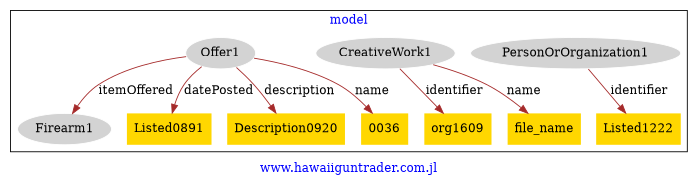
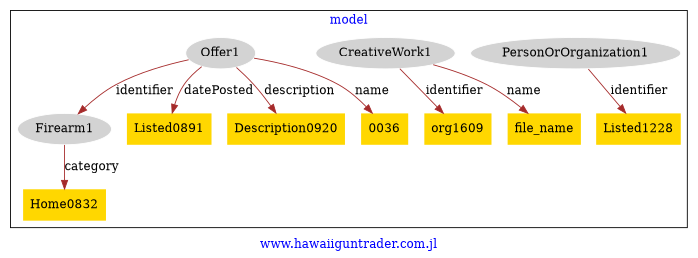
  digraph {
    fontcolor=blue
    fontname="DejaVu Serif"
    label="www.hawaiiguntrader.com.jl"
    remincross=true
    node [fillcolor=gold fontname="DejaVu Serif" style=filled shape=plaintext]
    edge [color=brown fontcolor=black fontname="DejaVu Serif"]
    n1 [color=white fillcolor=lightgray label=Firearm1 shape=""]
+   n2 [label=Home0832]
    n3 [color=white fillcolor=lightgray label=PersonOrOrganization1 shape=""]
-   n4 [label=Listed1222]
+   n4 [label=Listed1228]
    n5 [color=white fillcolor=lightgray label=CreativeWork1 shape=""]
    n6 [label=org1609]
    n7 [label=file_name]
    n8 [color=white fillcolor=lightgray label=Offer1 shape=""]
    n9 [label=Listed0891]
    n10 [label=Description0920]
    n11 [label=0036]
    subgraph cluster_1 {
      label=model
      n1
+     n2
      n3
      n4
      n5
      n6
      n7
      n8
      n9
      n10
      n11
    }
+   n1 -> n2 [label=category]
    n3 -> n4 [label=identifier]
    n5 -> n6 [label=identifier]
    n5 -> n7 [label=name]
-   n8 -> n1 [label=itemOffered]
+   n8 -> n1 [label=identifier]
    n8 -> n9 [label=datePosted]
    n8 -> n10 [label=description]
    n8 -> n11 [label=name]
  }
